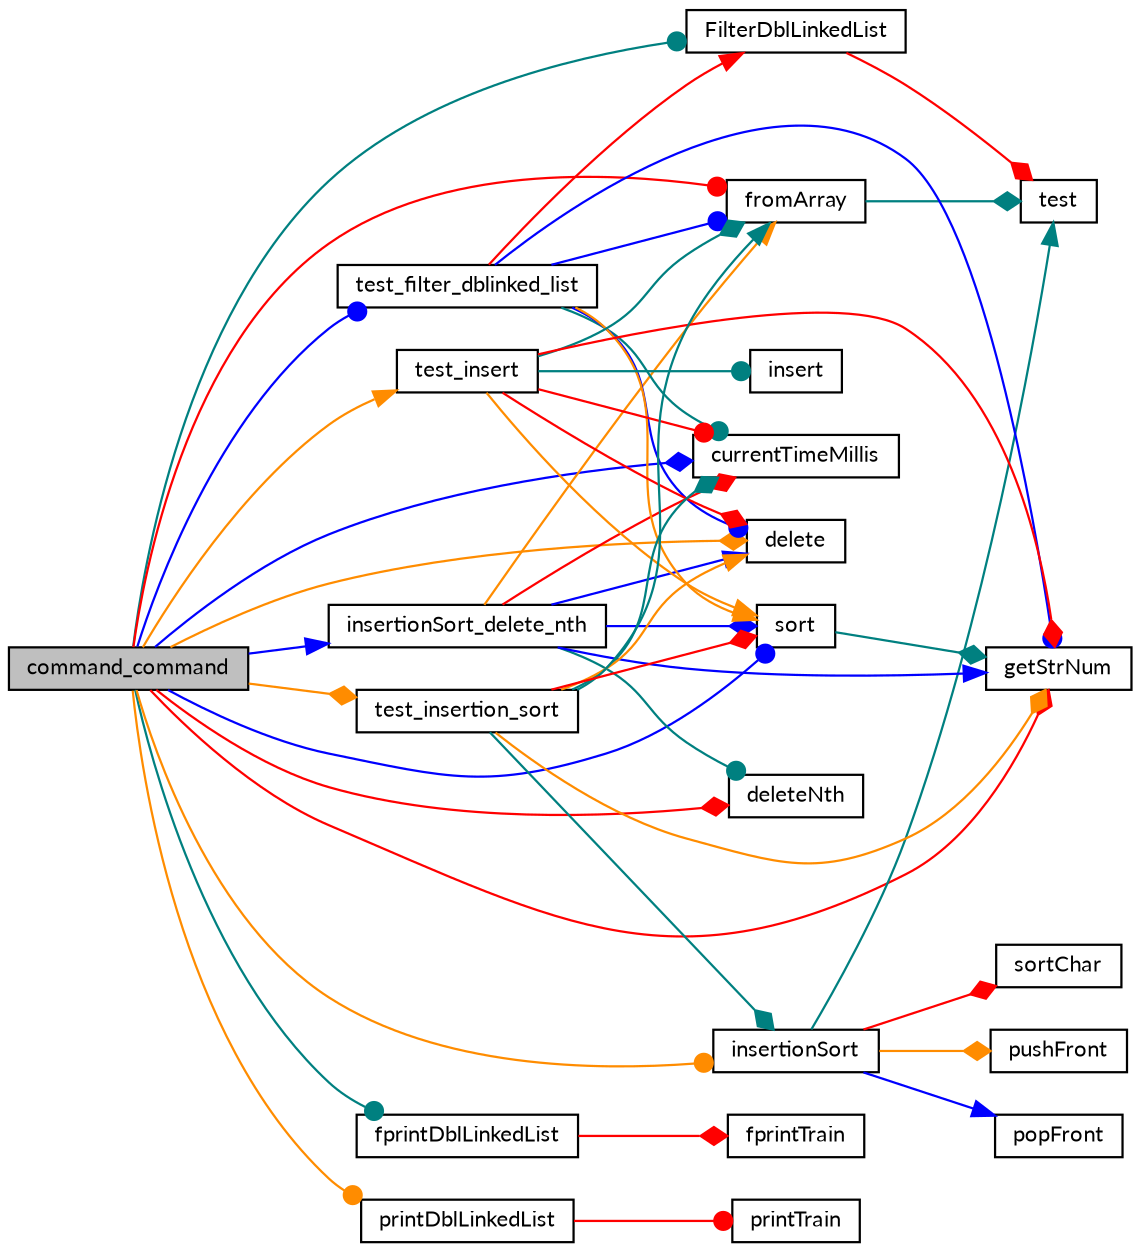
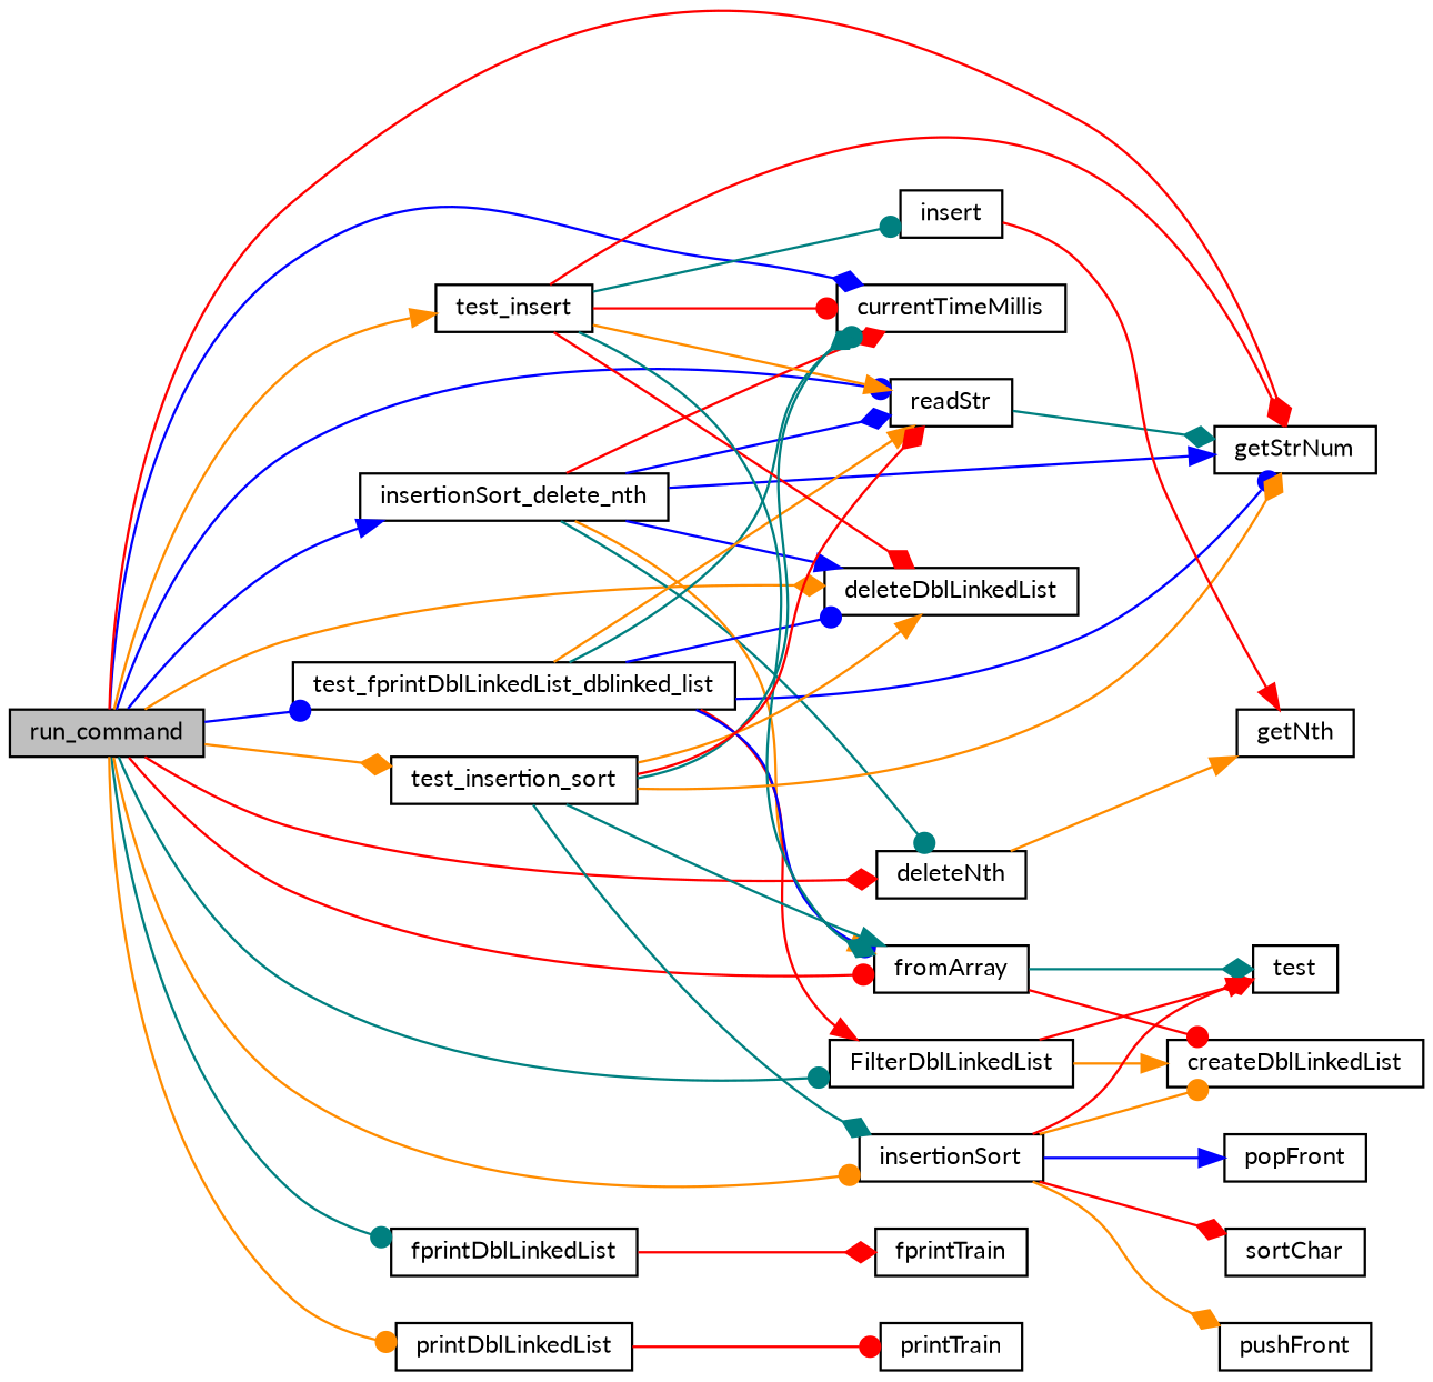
  digraph {
    fontname=Lato
    rankdir=LR
    node [color=black fillcolor=white fontname=Lato fontsize=10 shape=record style=filled]
    edge [arrowhead=diamond color=red fontname=Lato fontsize=10 labelfontname=Helvetica labelfontsize=10 style=solid]
-   n1 [fillcolor=grey75 fontcolor=black height=0.2 label=command_command width=0.4]
+   n1 [fillcolor=grey75 fontcolor=black height=0.2 label=run_command width=0.4]
    n2 [height=0.2 label=currentTimeMillis width=0.4]
-   n3 [height=0.2 label=delete width=0.4]
+   n3 [height=0.2 label=deleteDblLinkedList width=0.4]
    n4 [height=0.2 label=deleteNth width=0.4]
    n5 [height=0.2 label=FilterDblLinkedList width=0.4]
    n6 [height=0.2 label=fprintDblLinkedList width=0.4]
    n7 [height=0.2 label=fromArray width=0.4]
    n8 [height=0.2 label=getStrNum width=0.4]
    n9 [height=0.2 label=insertionSort width=0.4]
    n10 [height=0.2 label=printDblLinkedList width=0.4]
-   n11 [height=0.2 label=sort width=0.4]
+   n11 [height=0.2 label=readStr width=0.4]
    n12 [height=0.2 label=insertionSort_delete_nth width=0.4]
-   n13 [height=0.2 label=test_filter_dblinked_list width=0.4]
+   n13 [height=0.2 label=test_fprintDblLinkedList_dblinked_list width=0.4]
    n14 [height=0.2 label=test_insert width=0.4]
    n15 [height=0.2 label=test_insertion_sort width=0.4]
+   n16 [height=0.2 label=getNth width=0.4]
+   n17 [height=0.2 label=createDblLinkedList width=0.4]
    n18 [height=0.2 label=test width=0.4]
    n19 [height=0.2 label=fprintTrain width=0.4]
    n20 [height=0.2 label=insert width=0.4]
    n21 [height=0.2 label=pushFront width=0.4]
    n22 [height=0.2 label=popFront width=0.4]
    n23 [height=0.2 label=sortChar width=0.4]
    n24 [height=0.2 label=printTrain width=0.4]
    n1 -> n2 [color=blue]
    n1 -> n3 [color=darkorange]
    n1 -> n4
    n1 -> n5 [arrowhead=dot color=teal]
    n1 -> n6 [arrowhead=dot color=teal]
    n1 -> n7 [arrowhead=dot]
    n1 -> n8
    n1 -> n9 [arrowhead=dot color=darkorange]
    n1 -> n10 [arrowhead=dot color=darkorange]
    n1 -> n11 [arrowhead=dot color=blue]
    n1 -> n12 [arrowhead=normal color=blue]
    n1 -> n13 [arrowhead=dot color=blue]
    n1 -> n14 [arrowhead=normal color=darkorange]
    n1 -> n15 [color=darkorange]
+   n4 -> n16 [arrowhead=normal color=darkorange]
+   n5 -> n17 [arrowhead=normal color=darkorange]
    n5 -> n18
    n6 -> n19
+   n7 -> n17 [arrowhead=dot]
    n7 -> n18 [color=teal]
-   n9 -> n18 [arrowhead=normal color=teal]
+   n9 -> n17 [arrowhead=dot color=darkorange]
+   n9 -> n18 [arrowhead=normal]
    n9 -> n21 [color=darkorange]
    n9 -> n22 [arrowhead=normal color=blue]
    n9 -> n23
    n10 -> n24 [arrowhead=dot]
    n11 -> n8 [color=teal]
    n12 -> n2
    n12 -> n3 [arrowhead=normal color=blue]
    n12 -> n4 [arrowhead=dot color=teal]
    n12 -> n7 [arrowhead=normal color=darkorange]
    n12 -> n8 [arrowhead=normal color=blue]
    n12 -> n11 [color=blue]
    n13 -> n2 [arrowhead=dot color=teal]
    n13 -> n3 [arrowhead=dot color=blue]
    n13 -> n5 [arrowhead=normal]
    n13 -> n7 [arrowhead=dot color=blue]
    n13 -> n8 [arrowhead=dot color=blue]
    n13 -> n11 [arrowhead=normal color=darkorange]
    n14 -> n2 [arrowhead=dot]
    n14 -> n3
    n14 -> n7 [color=teal]
    n14 -> n8
    n14 -> n11 [arrowhead=normal color=darkorange]
    n14 -> n20 [arrowhead=dot color=teal]
    n15 -> n2 [color=teal]
    n15 -> n3 [arrowhead=normal color=darkorange]
    n15 -> n7 [arrowhead=normal color=teal]
    n15 -> n8 [color=darkorange]
    n15 -> n9 [color=teal]
    n15 -> n11
+   n20 -> n16 [arrowhead=normal]
  }
